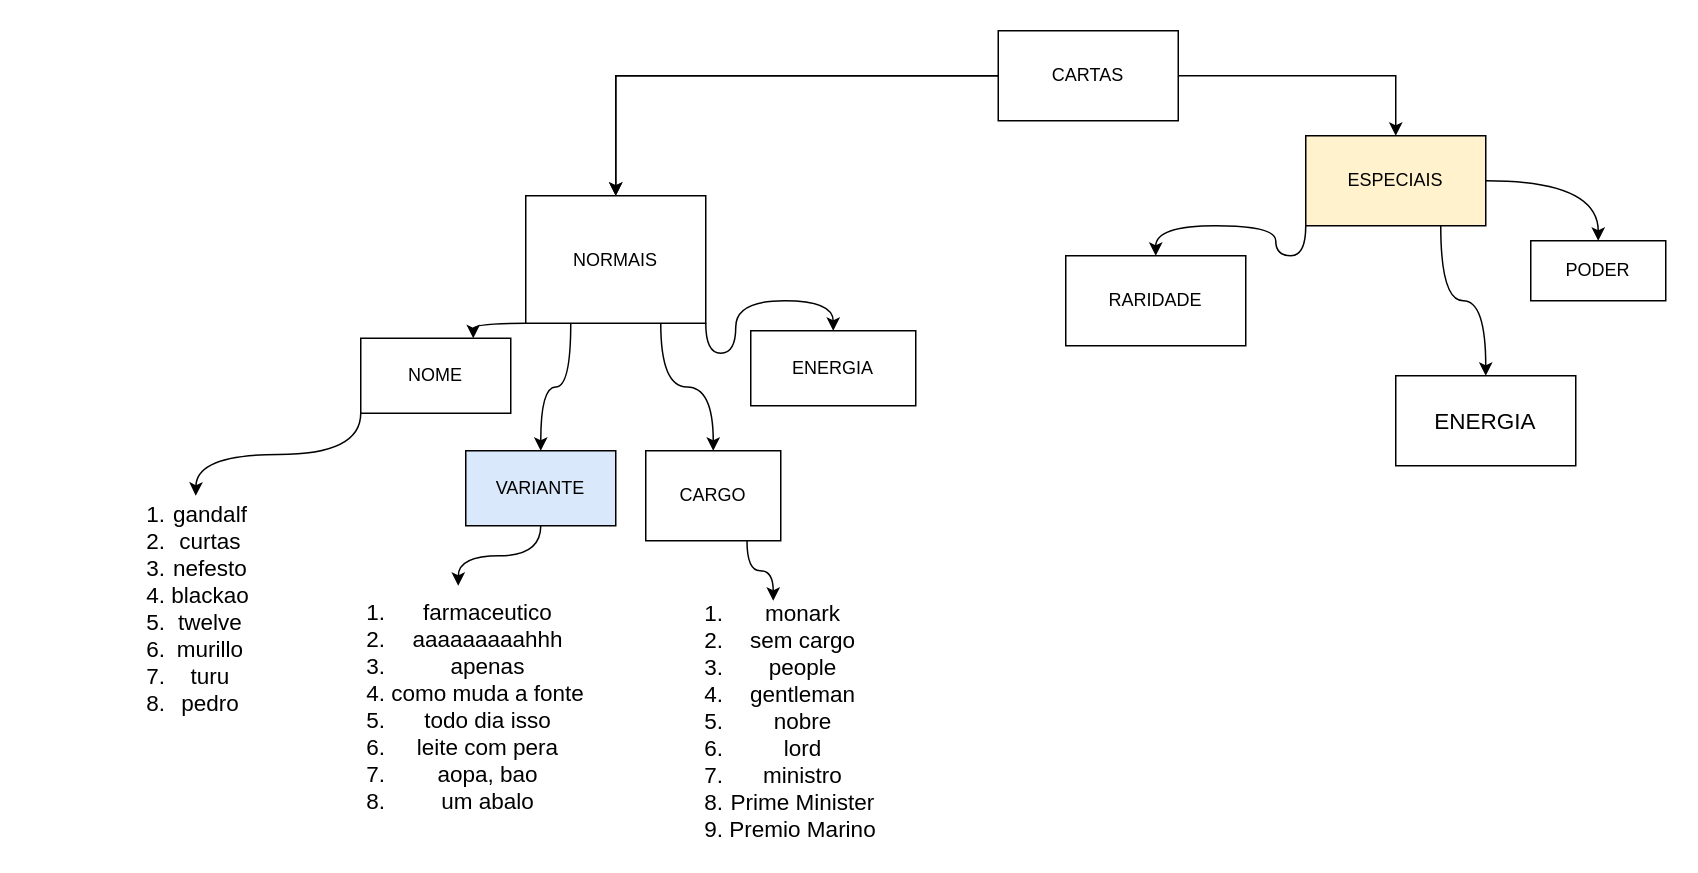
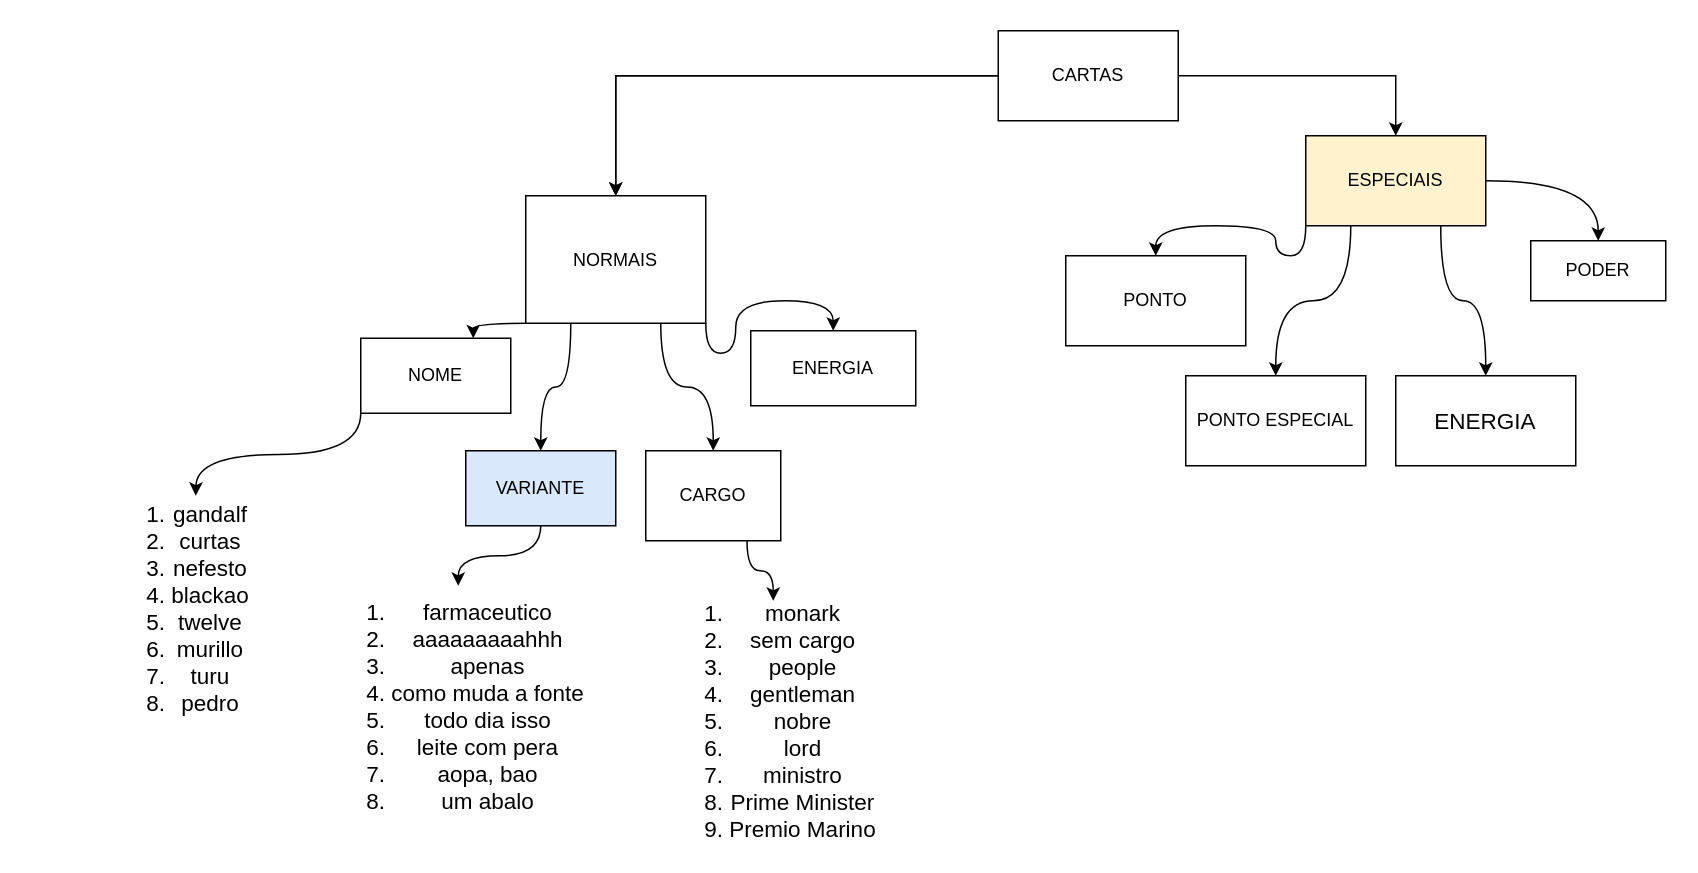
  <mxCell id="0" />
  <mxCell id="1" parent="0" />
  <mxCell id="2" value="" style="edgeStyle=orthogonalEdgeStyle;rounded=0;orthogonalLoop=1;jettySize=auto;html=1;" edge="1" parent="1" source="5" target="10"><mxGeometry relative="1" as="geometry" /></mxCell>
  <mxCell id="3" value="" style="edgeStyle=orthogonalEdgeStyle;rounded=0;orthogonalLoop=1;jettySize=auto;html=1;" edge="1" parent="1" source="5" target="10"><mxGeometry relative="1" as="geometry" /></mxCell>
  <mxCell id="4" style="edgeStyle=orthogonalEdgeStyle;rounded=0;orthogonalLoop=1;jettySize=auto;html=1;" edge="1" parent="1" source="5" target="15"><mxGeometry relative="1" as="geometry" /></mxCell>
  <mxCell id="5" value="CARTAS" style="rounded=0;whiteSpace=wrap;html=1;" vertex="1" parent="1"><mxGeometry x="665" y="20" width="120" height="60" as="geometry" /></mxCell>
  <mxCell id="6" style="edgeStyle=orthogonalEdgeStyle;curved=1;rounded=0;orthogonalLoop=1;jettySize=auto;html=1;exitX=0;exitY=1;exitDx=0;exitDy=0;entryX=0.75;entryY=0;entryDx=0;entryDy=0;" edge="1" parent="1" source="10" target="17"><mxGeometry relative="1" as="geometry" /></mxCell>
  <mxCell id="7" style="edgeStyle=orthogonalEdgeStyle;curved=1;rounded=0;orthogonalLoop=1;jettySize=auto;html=1;exitX=1;exitY=1;exitDx=0;exitDy=0;entryX=0.5;entryY=0;entryDx=0;entryDy=0;" edge="1" parent="1" source="10" target="22"><mxGeometry relative="1" as="geometry" /></mxCell>
  <mxCell id="8" style="edgeStyle=orthogonalEdgeStyle;curved=1;rounded=0;orthogonalLoop=1;jettySize=auto;html=1;exitX=0.25;exitY=1;exitDx=0;exitDy=0;" edge="1" parent="1" source="10" target="19"><mxGeometry relative="1" as="geometry" /></mxCell>
  <mxCell id="9" style="edgeStyle=orthogonalEdgeStyle;curved=1;rounded=0;orthogonalLoop=1;jettySize=auto;html=1;exitX=0.75;exitY=1;exitDx=0;exitDy=0;" edge="1" parent="1" source="10" target="21"><mxGeometry relative="1" as="geometry" /></mxCell>
  <mxCell id="10" value="NORMAIS" style="whiteSpace=wrap;html=1;rounded=0;" vertex="1" parent="1"><mxGeometry x="350" y="130" width="120" height="85" as="geometry" /></mxCell>
  <mxCell id="11" style="edgeStyle=orthogonalEdgeStyle;curved=1;rounded=0;orthogonalLoop=1;jettySize=auto;html=1;" edge="1" parent="1" source="15" target="24"><mxGeometry relative="1" as="geometry" /></mxCell>
  <mxCell id="12" style="edgeStyle=orthogonalEdgeStyle;curved=1;rounded=0;orthogonalLoop=1;jettySize=auto;html=1;exitX=0;exitY=1;exitDx=0;exitDy=0;entryX=0.5;entryY=0;entryDx=0;entryDy=0;fontSize=15;" edge="1" parent="1" source="15" target="23"><mxGeometry relative="1" as="geometry" /></mxCell>
+ <mxCell id="13" style="edgeStyle=orthogonalEdgeStyle;curved=1;rounded=0;orthogonalLoop=1;jettySize=auto;html=1;exitX=0.25;exitY=1;exitDx=0;exitDy=0;entryX=0.5;entryY=0;entryDx=0;entryDy=0;fontSize=15;" edge="1" parent="1" source="15" target="25"><mxGeometry relative="1" as="geometry" /></mxCell>
  <mxCell id="14" style="edgeStyle=orthogonalEdgeStyle;curved=1;rounded=0;orthogonalLoop=1;jettySize=auto;html=1;exitX=0.75;exitY=1;exitDx=0;exitDy=0;fontSize=15;" edge="1" parent="1" source="15" target="29"><mxGeometry relative="1" as="geometry" /></mxCell>
  <mxCell id="15" value="ESPECIAIS" style="whiteSpace=wrap;html=1;rounded=0;fillColor=#fff2cc;" vertex="1" parent="1"><mxGeometry x="870" y="90" width="120" height="60" as="geometry" /></mxCell>
  <mxCell id="16" style="edgeStyle=orthogonalEdgeStyle;curved=1;rounded=0;orthogonalLoop=1;jettySize=auto;html=1;exitX=0;exitY=1;exitDx=0;exitDy=0;fontSize=15;" edge="1" parent="1" source="17"><mxGeometry relative="1" as="geometry"><mxPoint x="130" y="330" as="targetPoint" /></mxGeometry></mxCell>
  <mxCell id="17" value="NOME" style="whiteSpace=wrap;html=1;rounded=0;" vertex="1" parent="1"><mxGeometry x="240" y="225" width="100" height="50" as="geometry" /></mxCell>
  <mxCell id="18" style="edgeStyle=orthogonalEdgeStyle;curved=1;rounded=0;orthogonalLoop=1;jettySize=auto;html=1;exitX=0.5;exitY=1;exitDx=0;exitDy=0;fontSize=15;" edge="1" parent="1" source="19" target="27"><mxGeometry relative="1" as="geometry" /></mxCell>
  <mxCell id="19" value="VARIANTE" style="whiteSpace=wrap;html=1;rounded=0;fillColor=#dae8fc;" vertex="1" parent="1"><mxGeometry x="310" y="300" width="100" height="50" as="geometry" /></mxCell>
  <mxCell id="20" style="edgeStyle=orthogonalEdgeStyle;curved=1;rounded=0;orthogonalLoop=1;jettySize=auto;html=1;exitX=0.75;exitY=1;exitDx=0;exitDy=0;entryX=0.5;entryY=0;entryDx=0;entryDy=0;fontSize=15;" edge="1" parent="1" source="21" target="28"><mxGeometry relative="1" as="geometry" /></mxCell>
  <mxCell id="21" value="CARGO" style="whiteSpace=wrap;html=1;rounded=0;" vertex="1" parent="1"><mxGeometry x="430" y="300" width="90" height="60" as="geometry" /></mxCell>
  <mxCell id="22" value="ENERGIA" style="whiteSpace=wrap;html=1;rounded=0;" vertex="1" parent="1"><mxGeometry x="500" y="220" width="110" height="50" as="geometry" /></mxCell>
- <mxCell id="23" value="RARIDADE" style="whiteSpace=wrap;html=1;rounded=0;" vertex="1" parent="1"><mxGeometry x="710" y="170" width="120" height="60" as="geometry" /></mxCell>
+ <mxCell id="23" value="PONTO" style="whiteSpace=wrap;html=1;rounded=0;" vertex="1" parent="1"><mxGeometry x="710" y="170" width="120" height="60" as="geometry" /></mxCell>
  <mxCell id="24" value="PODER" style="rounded=0;whiteSpace=wrap;html=1;" vertex="1" parent="1"><mxGeometry x="1020" y="160" width="90" height="40" as="geometry" /></mxCell>
+ <mxCell id="25" value="PONTO ESPECIAL" style="rounded=0;whiteSpace=wrap;html=1;" vertex="1" parent="1"><mxGeometry x="790" y="250" width="120" height="60" as="geometry" /></mxCell>
  <mxCell id="26" value="&lt;ol style=&quot;font-size: 15px;&quot;&gt;&lt;li&gt;gandalf&lt;/li&gt;&lt;li&gt;curtas&lt;/li&gt;&lt;li&gt;nefesto&lt;/li&gt;&lt;li&gt;blackao&lt;/li&gt;&lt;li&gt;twelve&lt;/li&gt;&lt;li&gt;murillo&lt;/li&gt;&lt;li&gt;turu&lt;/li&gt;&lt;li&gt;pedro&lt;/li&gt;&lt;/ol&gt;" style="text;html=1;strokeColor=none;fillColor=none;align=center;verticalAlign=middle;whiteSpace=wrap;rounded=0;" vertex="1" parent="1"><mxGeometry x="20" y="320" width="200" height="170" as="geometry" /></mxCell>
  <mxCell id="27" value="&lt;ol&gt;&lt;li&gt;farmaceutico&lt;/li&gt;&lt;li&gt;aaaaaaaaahhh&lt;/li&gt;&lt;li&gt;apenas&lt;/li&gt;&lt;li&gt;como muda a fonte&lt;/li&gt;&lt;li&gt;todo dia isso&lt;/li&gt;&lt;li&gt;leite com pera&lt;/li&gt;&lt;li&gt;aopa, bao&lt;/li&gt;&lt;li&gt;um abalo&lt;/li&gt;&lt;/ol&gt;" style="text;html=1;strokeColor=none;fillColor=none;align=center;verticalAlign=middle;whiteSpace=wrap;rounded=0;fontSize=15;" vertex="1" parent="1"><mxGeometry x="210" y="390" width="190" height="160" as="geometry" /></mxCell>
  <mxCell id="28" value="&lt;ol&gt;&lt;li&gt;monark&lt;/li&gt;&lt;li&gt;sem cargo&lt;/li&gt;&lt;li&gt;people&lt;/li&gt;&lt;li&gt;gentleman&lt;/li&gt;&lt;li&gt;nobre&lt;/li&gt;&lt;li&gt;lord&lt;/li&gt;&lt;li&gt;ministro&lt;/li&gt;&lt;li&gt;Prime Minister&lt;/li&gt;&lt;li&gt;Premio Marino&lt;/li&gt;&lt;/ol&gt;" style="text;html=1;strokeColor=none;fillColor=none;align=center;verticalAlign=middle;whiteSpace=wrap;rounded=0;fontSize=15;" vertex="1" parent="1"><mxGeometry x="420" y="400" width="190" height="160" as="geometry" /></mxCell>
  <mxCell id="29" value="ENERGIA" style="rounded=0;whiteSpace=wrap;html=1;fontSize=15;" vertex="1" parent="1"><mxGeometry x="930" y="250" width="120" height="60" as="geometry" /></mxCell>
